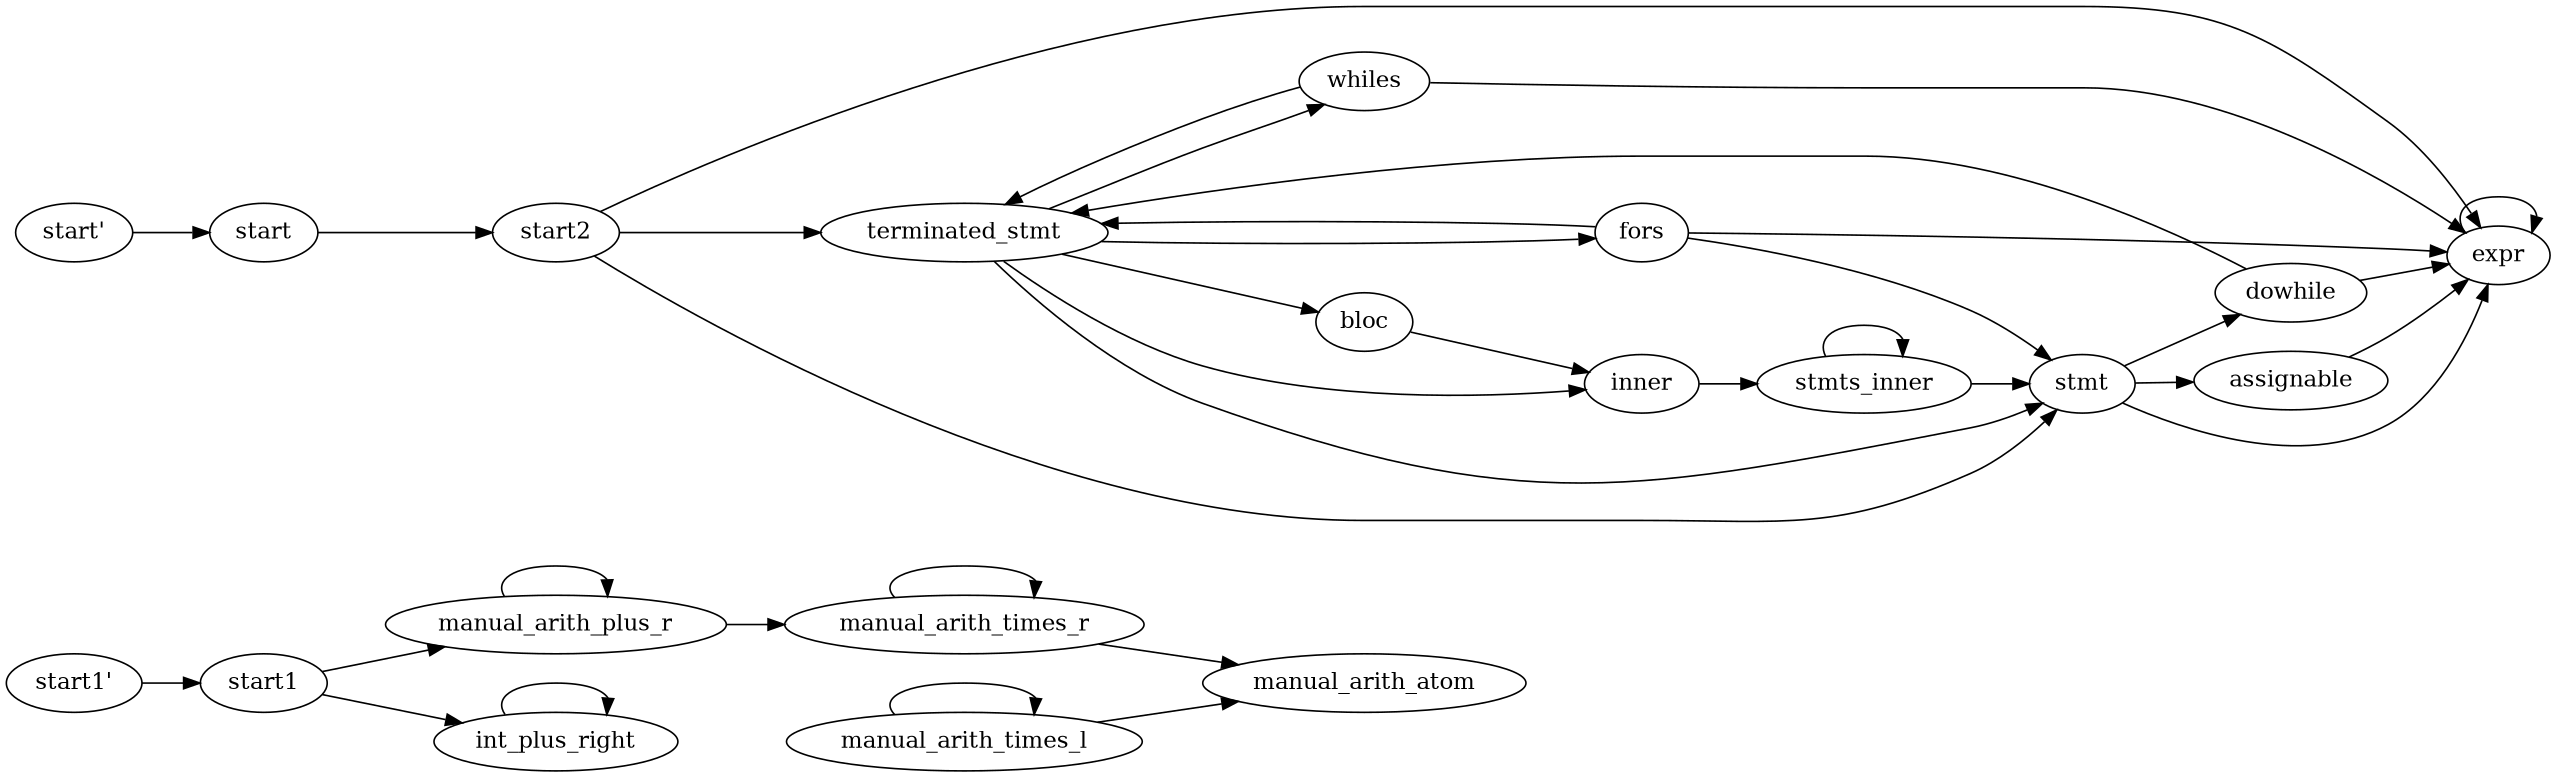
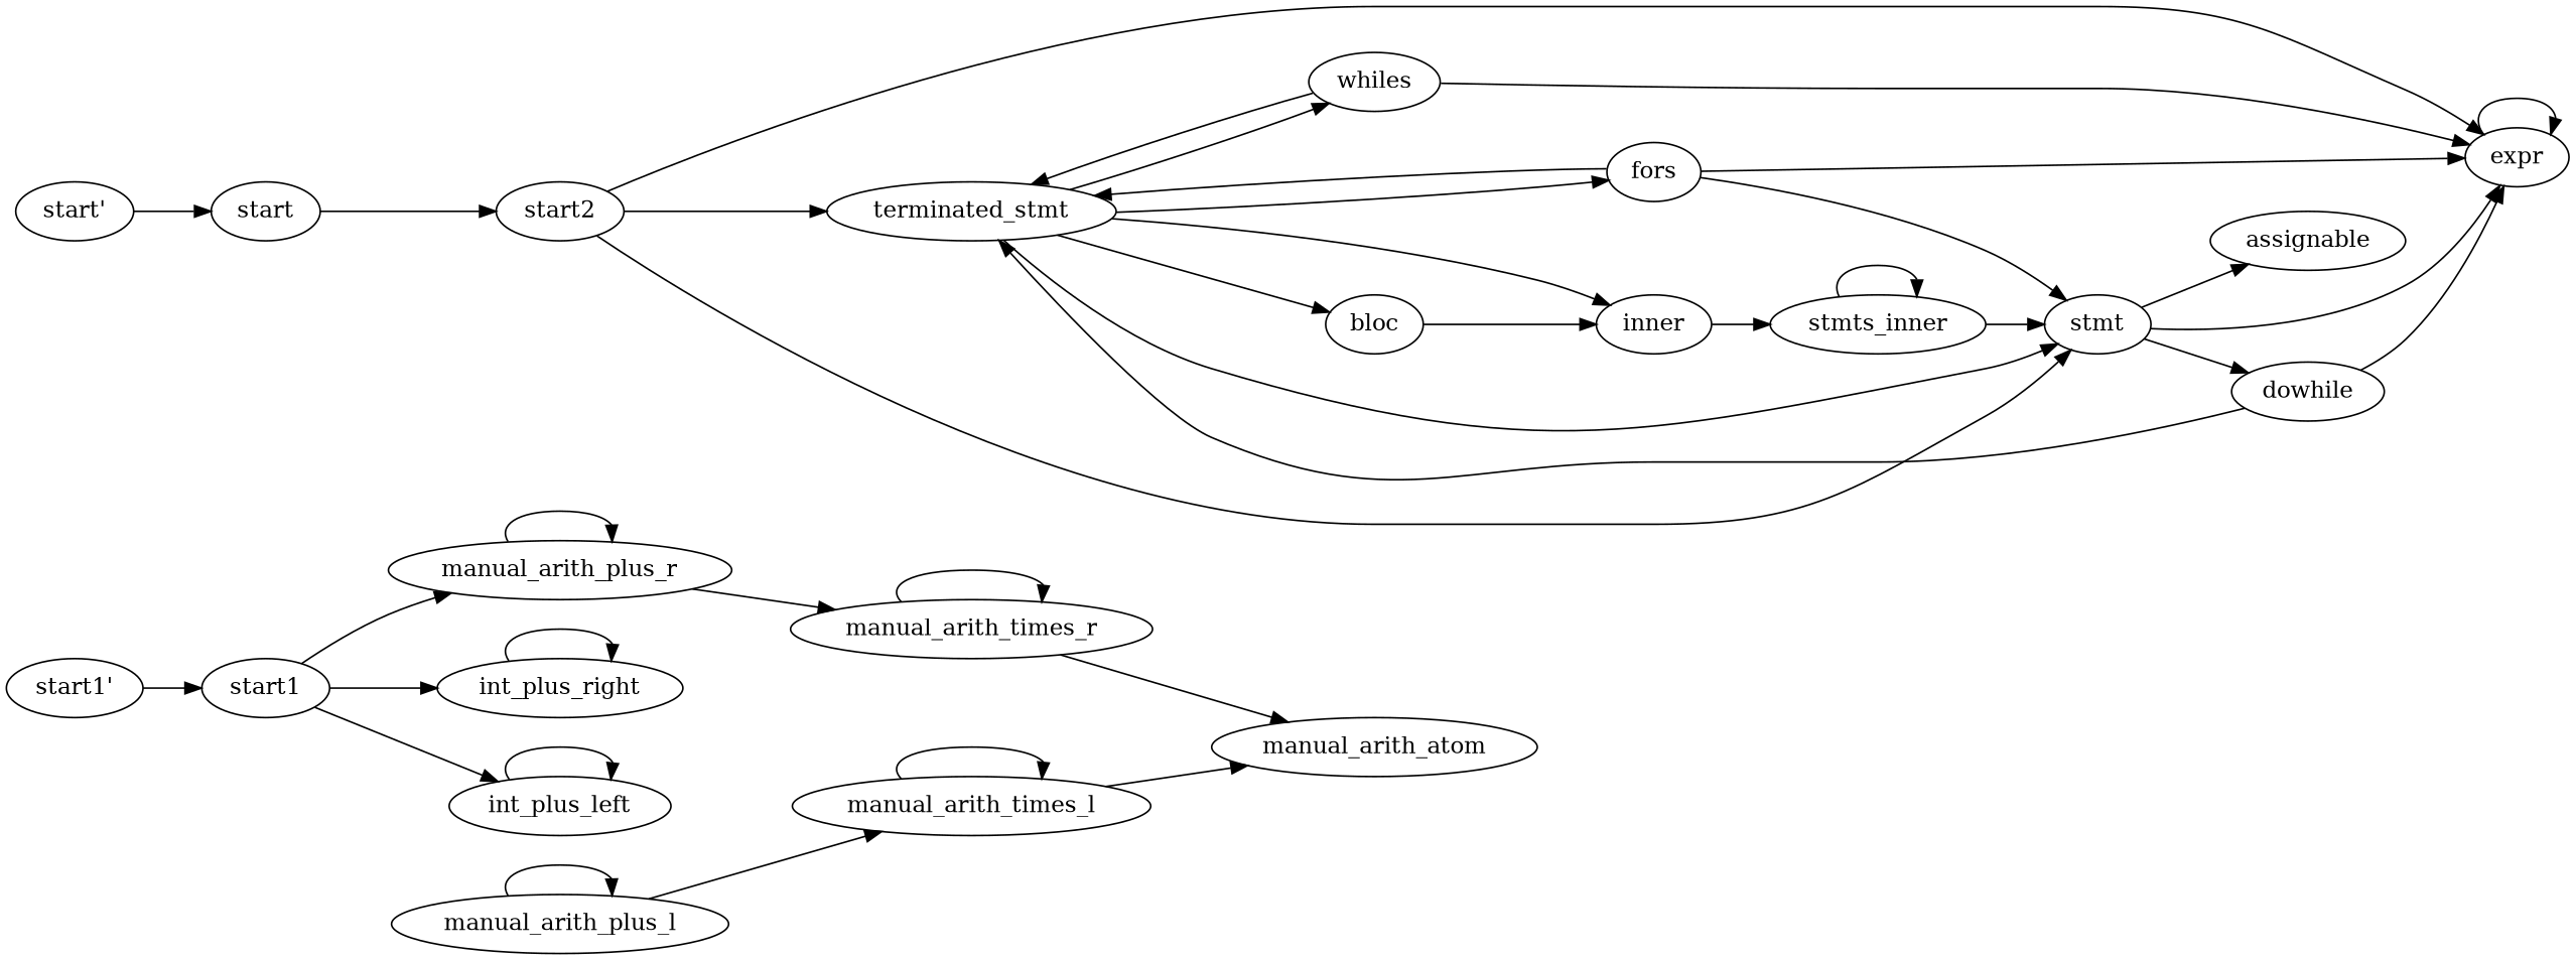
  digraph {
    rankdir=LR
    n1 [label="start1'"]
    n2 [label=start1]
    n3 [label=manual_arith_plus_r]
    n4 [label=int_plus_right]
+   n5 [label=int_plus_left]
    n6 [label="start'"]
    n7 [label=start]
    n8 [label=start2]
    n9 [label=whiles]
    n10 [label=terminated_stmt]
    n11 [label=expr]
    n12 [label=inner]
    n13 [label=stmt]
    n14 [label=fors]
    n15 [label=bloc]
    n16 [label=stmts_inner]
    n17 [label=dowhile]
    n18 [label=assignable]
    n19 [label=manual_arith_times_r]
+   n20 [label=manual_arith_plus_l]
    n21 [label=manual_arith_times_l]
    n22 [label=manual_arith_atom]
    n1 -> n2
    n2 -> n3
    n2 -> n4
+   n2 -> n5
    n3 -> n3
    n3 -> n19
    n4 -> n4
+   n5 -> n5
    n6 -> n7
    n7 -> n8
    n8 -> n10
    n8 -> n11
    n8 -> n13
    n9 -> n10
    n9 -> n11
    n10 -> n9
    n10 -> n12
    n10 -> n13
    n10 -> n14
    n10 -> n15
    n11 -> n11
    n12 -> n16
    n13 -> n11
    n13 -> n17
    n13 -> n18
    n14 -> n10
    n14 -> n11
    n14 -> n13
    n15 -> n12
    n16 -> n13
    n16 -> n16
    n17 -> n10
    n17 -> n11
-   n18 -> n11
    n19 -> n19
    n19 -> n22
+   n20 -> n20
+   n20 -> n21
    n21 -> n21
    n21 -> n22
  }
